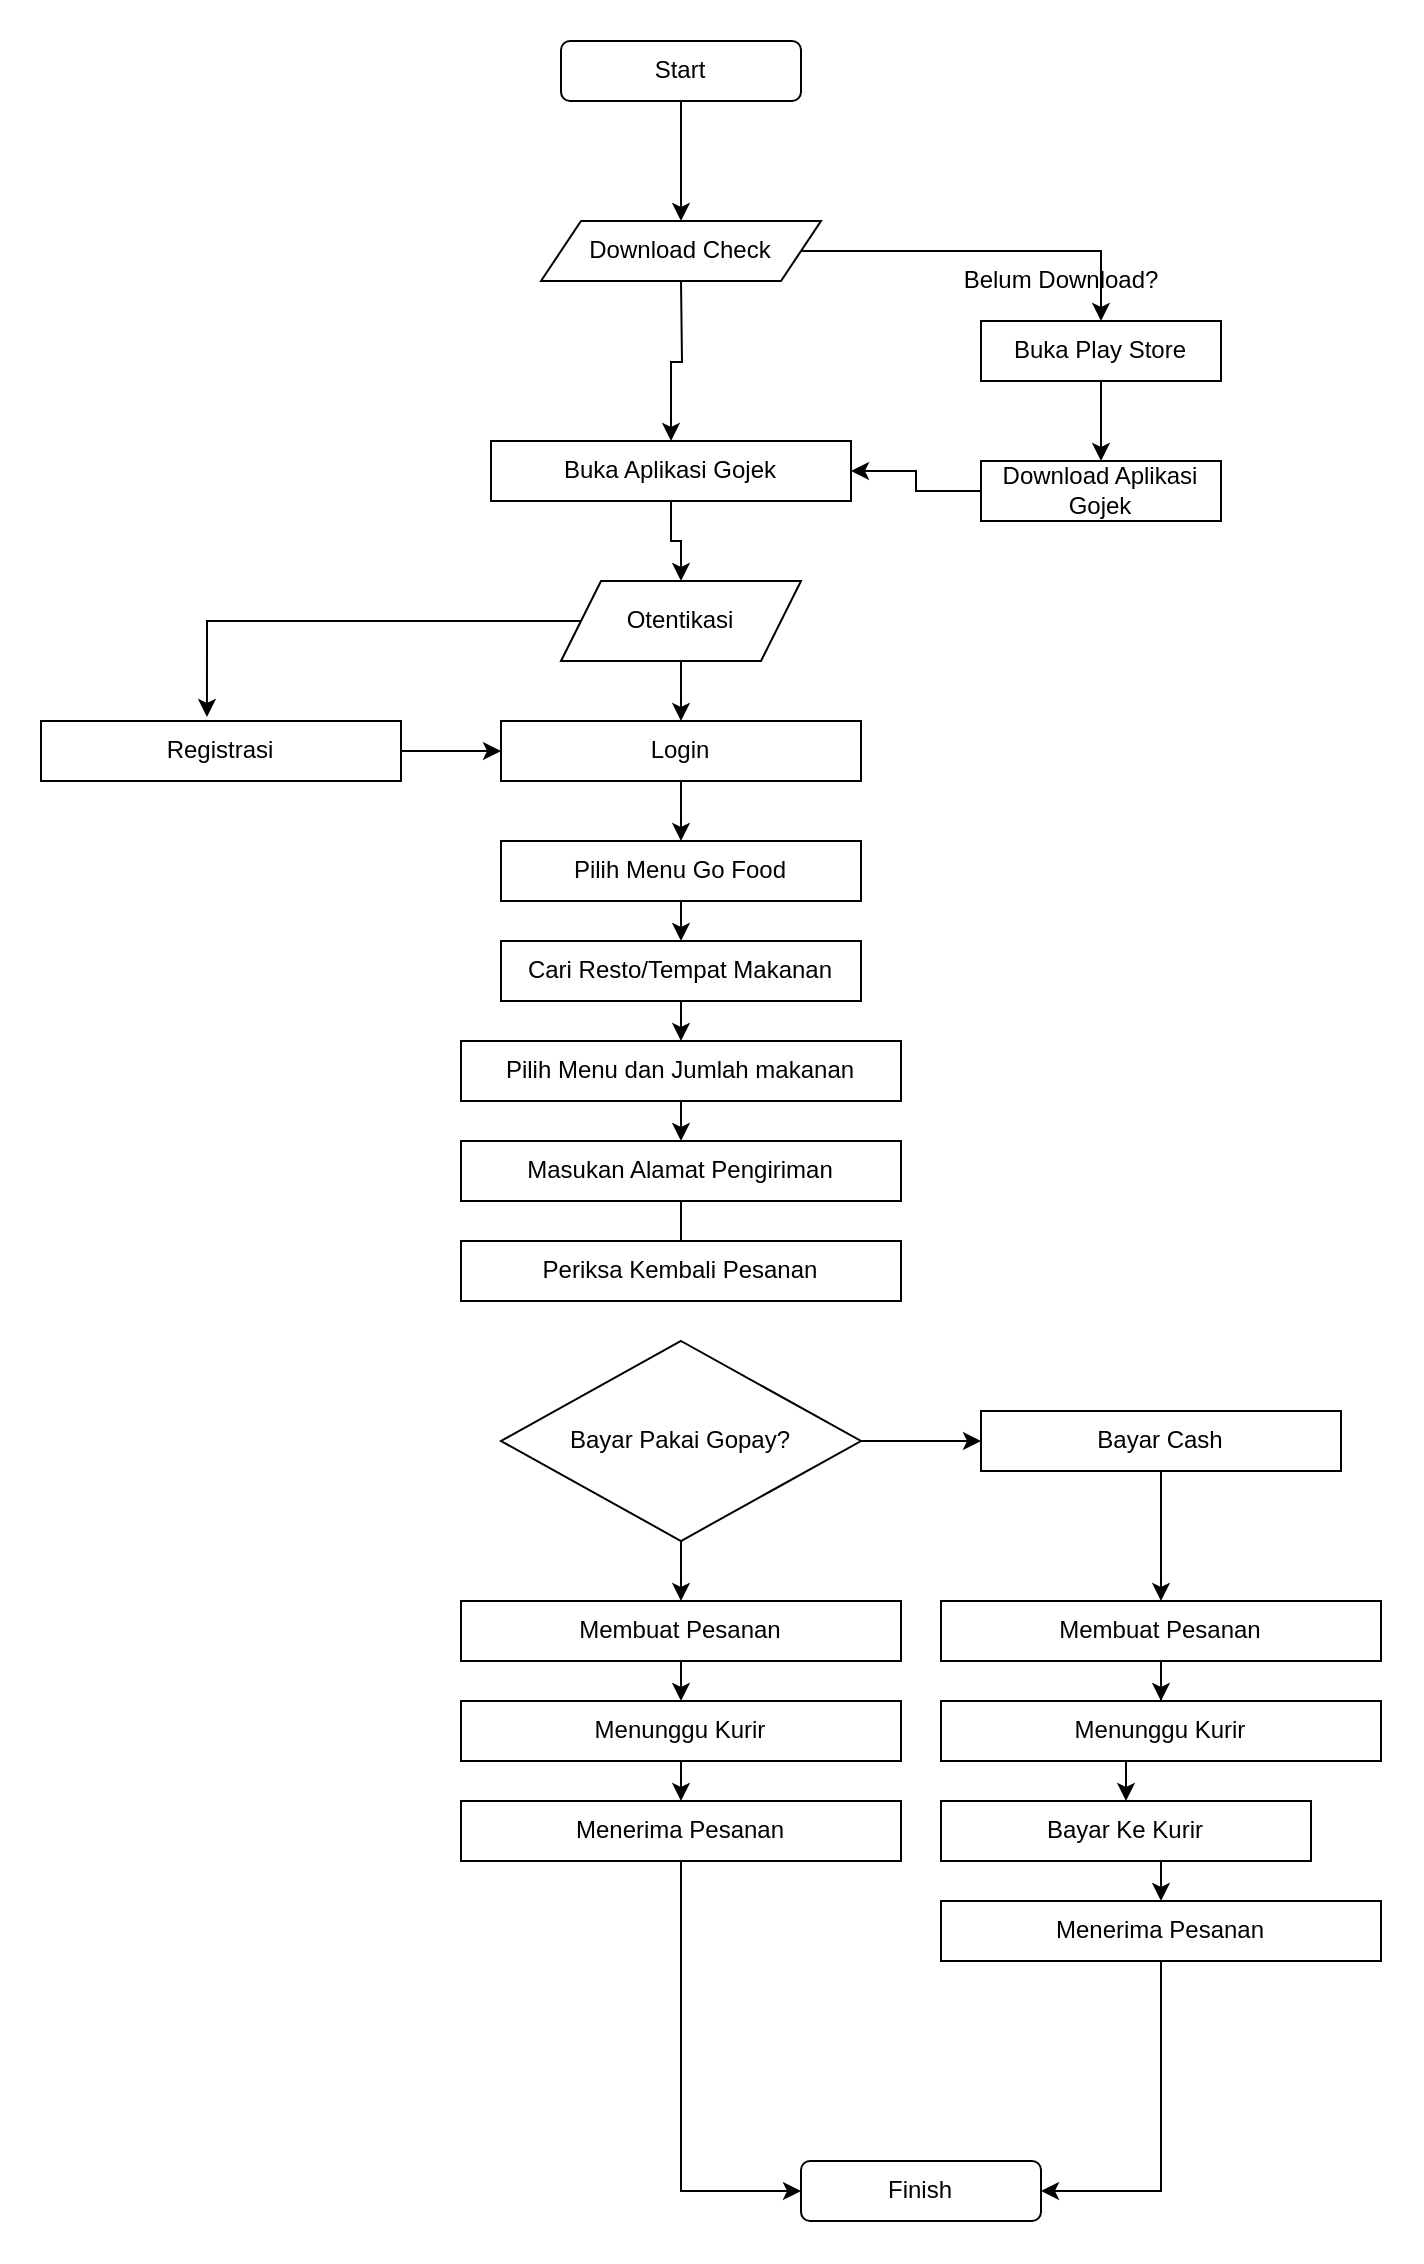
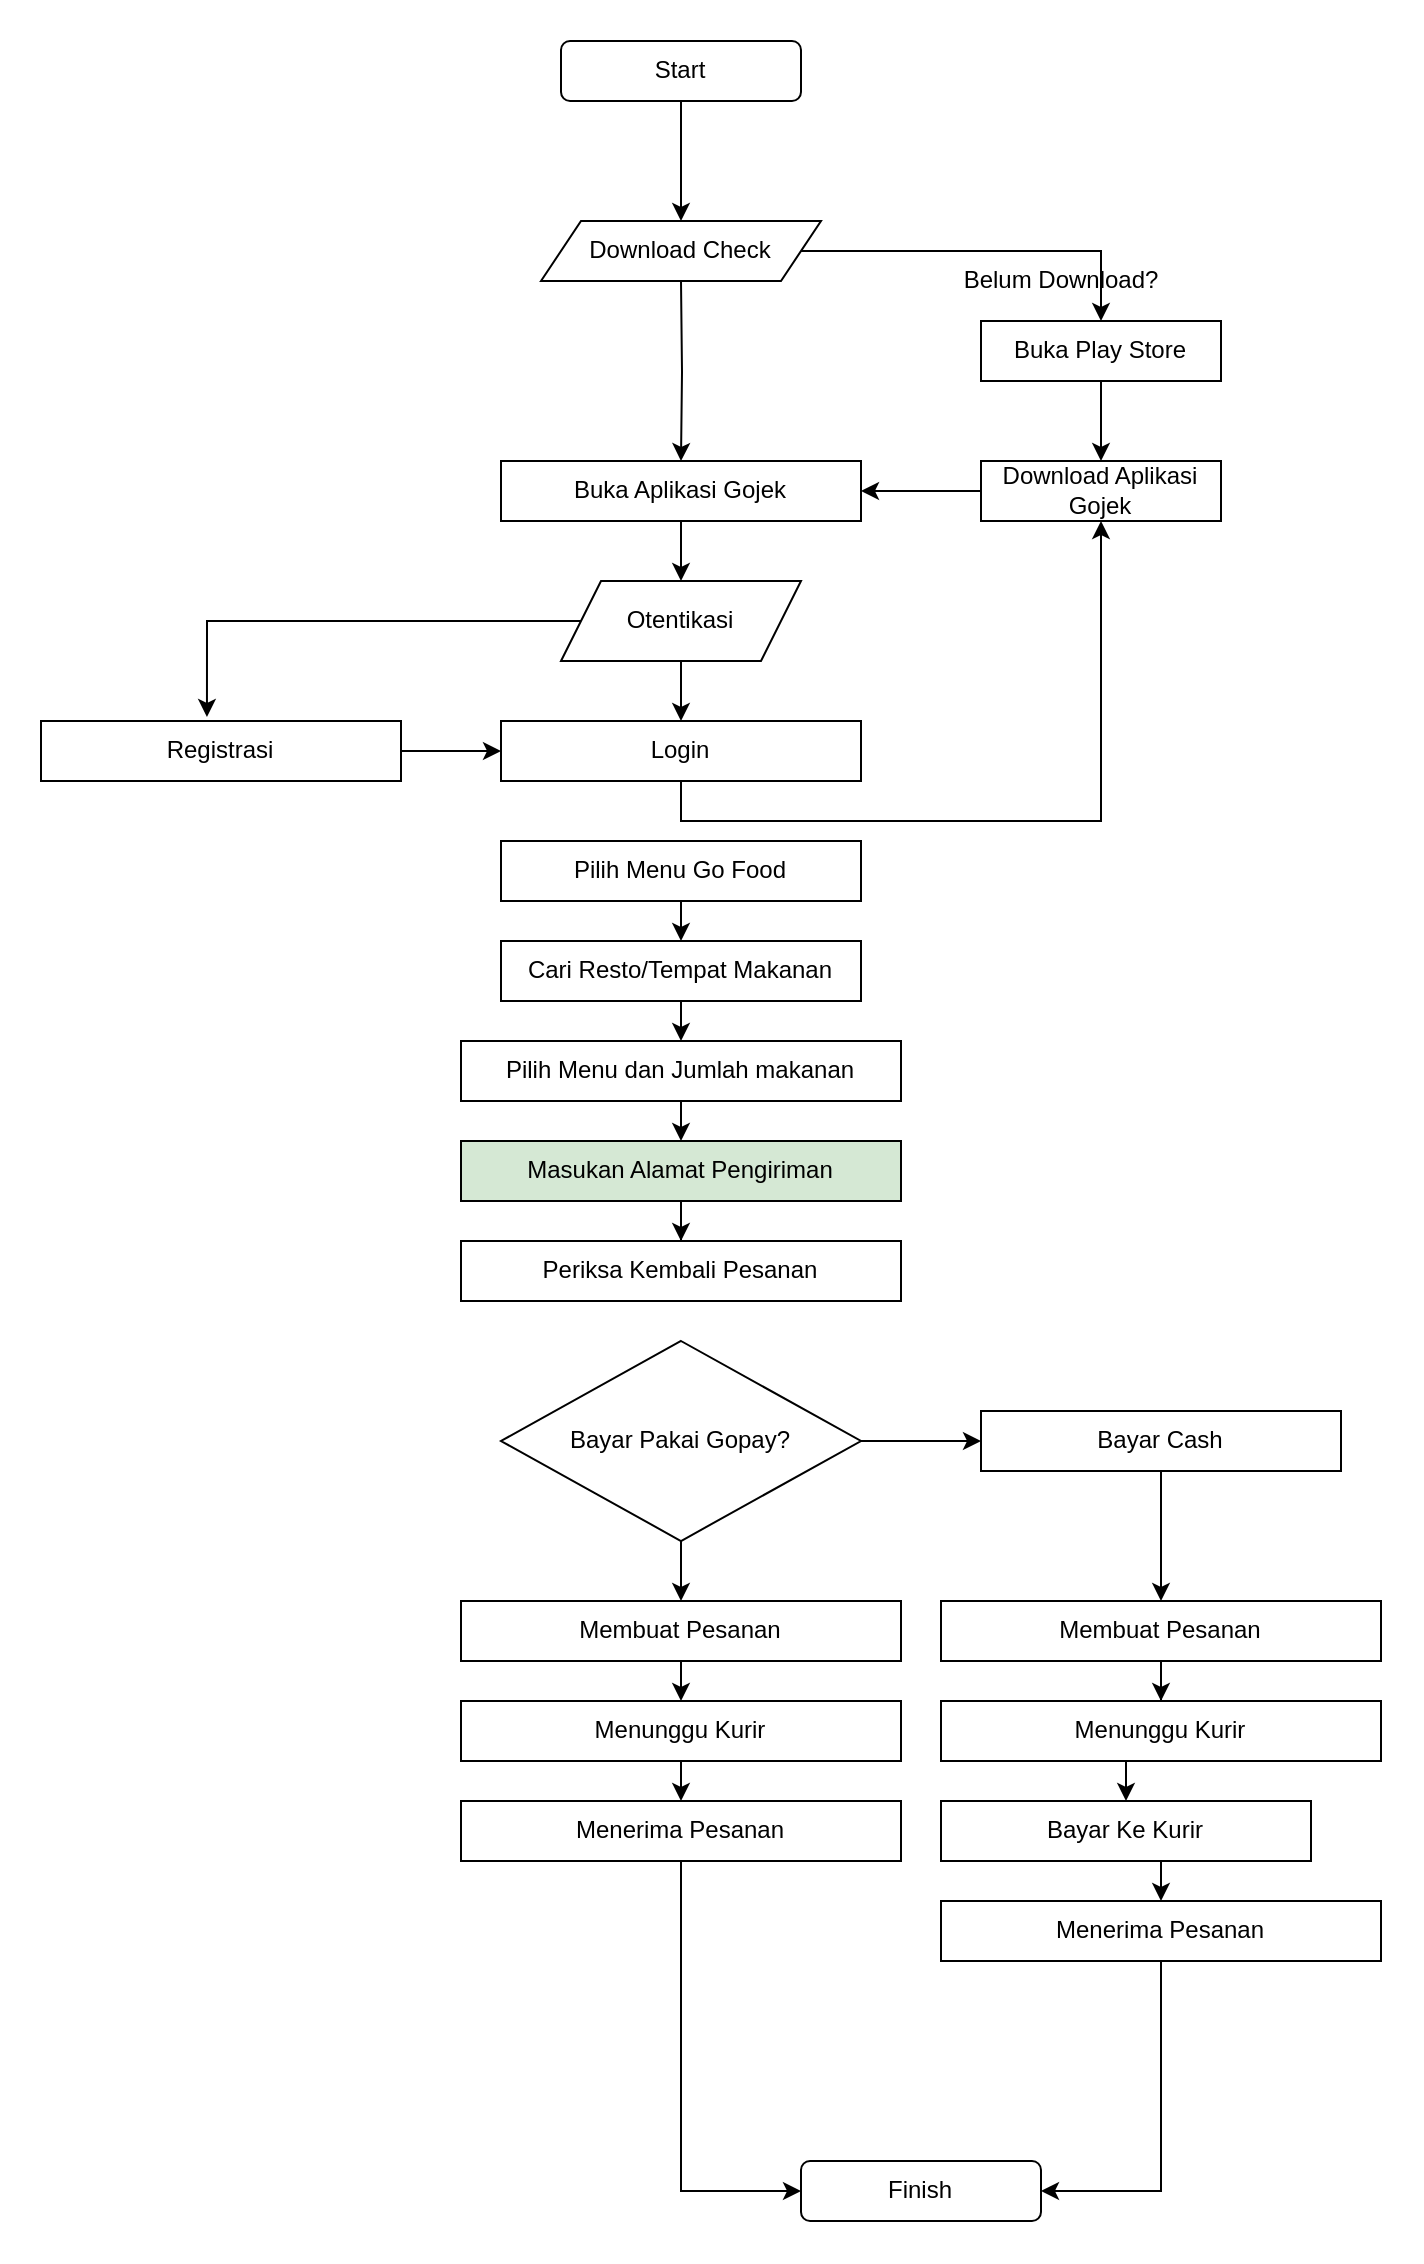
  <mxCell id="0" />
  <mxCell id="1" parent="0" />
  <mxCell id="2" style="edgeStyle=orthogonalEdgeStyle;rounded=0;orthogonalLoop=1;jettySize=auto;html=1;exitX=0.5;exitY=1;exitDx=0;exitDy=0;" edge="1" parent="1" source="3"><mxGeometry relative="1" as="geometry"><mxPoint x="340" y="110" as="targetPoint" /></mxGeometry></mxCell>
  <mxCell id="3" value="Start" style="rounded=1;whiteSpace=wrap;html=1;" vertex="1" parent="1"><mxGeometry x="280" y="20" width="120" height="30" as="geometry" /></mxCell>
  <mxCell id="4" style="edgeStyle=orthogonalEdgeStyle;rounded=0;orthogonalLoop=1;jettySize=auto;html=1;exitX=0.5;exitY=1;exitDx=0;exitDy=0;" edge="1" parent="1" target="9"><mxGeometry relative="1" as="geometry"><mxPoint x="340" y="140" as="sourcePoint" /></mxGeometry></mxCell>
  <mxCell id="5" style="edgeStyle=orthogonalEdgeStyle;rounded=0;orthogonalLoop=1;jettySize=auto;html=1;exitX=1;exitY=0.5;exitDx=0;exitDy=0;" edge="1" parent="1" source="25"><mxGeometry relative="1" as="geometry"><mxPoint x="550" y="160" as="targetPoint" /><mxPoint x="430" y="135" as="sourcePoint" /><Array as="points"><mxPoint x="550" y="125" /></Array></mxGeometry></mxCell>
  <mxCell id="6" style="edgeStyle=orthogonalEdgeStyle;rounded=0;orthogonalLoop=1;jettySize=auto;html=1;exitX=0.5;exitY=1;exitDx=0;exitDy=0;startArrow=none;" edge="1" parent="1" source="26" target="16"><mxGeometry relative="1" as="geometry" /></mxCell>
  <mxCell id="7" style="edgeStyle=orthogonalEdgeStyle;rounded=0;orthogonalLoop=1;jettySize=auto;html=1;exitX=0.5;exitY=1;exitDx=0;exitDy=0;entryX=0.461;entryY=-0.067;entryDx=0;entryDy=0;entryPerimeter=0;startArrow=none;" edge="1" parent="1" source="26" target="18"><mxGeometry relative="1" as="geometry"><Array as="points"><mxPoint x="340" y="310" /><mxPoint x="103" y="310" /></Array></mxGeometry></mxCell>
  <mxCell id="8" value="" style="edgeStyle=orthogonalEdgeStyle;rounded=0;orthogonalLoop=1;jettySize=auto;html=1;" edge="1" parent="1" source="9" target="26"><mxGeometry relative="1" as="geometry" /></mxCell>
- <mxCell id="9" value="Buka Aplikasi Gojek" style="rounded=0;whiteSpace=wrap;html=1;" vertex="1" parent="1"><mxGeometry x="245" y="220" width="180" height="30" as="geometry" /></mxCell>
+ <mxCell id="9" value="Buka Aplikasi Gojek" style="rounded=0;whiteSpace=wrap;html=1;" vertex="1" parent="1"><mxGeometry x="250" y="230" width="180" height="30" as="geometry" /></mxCell>
  <mxCell id="10" value="Belum Download?" style="text;html=1;align=center;verticalAlign=middle;resizable=0;points=[];autosize=1;strokeColor=none;fillColor=none;" vertex="1" parent="1"><mxGeometry x="475" y="130" width="110" height="20" as="geometry" /></mxCell>
  <mxCell id="11" style="edgeStyle=orthogonalEdgeStyle;rounded=0;orthogonalLoop=1;jettySize=auto;html=1;exitX=0.5;exitY=1;exitDx=0;exitDy=0;entryX=0.5;entryY=0;entryDx=0;entryDy=0;" edge="1" parent="1" source="12" target="14"><mxGeometry relative="1" as="geometry" /></mxCell>
  <mxCell id="12" value="Buka Play Store" style="rounded=0;whiteSpace=wrap;html=1;" vertex="1" parent="1"><mxGeometry x="490" y="160" width="120" height="30" as="geometry" /></mxCell>
  <mxCell id="13" style="edgeStyle=orthogonalEdgeStyle;rounded=0;orthogonalLoop=1;jettySize=auto;html=1;exitX=0;exitY=0.5;exitDx=0;exitDy=0;entryX=1;entryY=0.5;entryDx=0;entryDy=0;" edge="1" parent="1" source="14" target="9"><mxGeometry relative="1" as="geometry" /></mxCell>
  <mxCell id="14" value="Download Aplikasi Gojek" style="rounded=0;whiteSpace=wrap;html=1;" vertex="1" parent="1"><mxGeometry x="490" y="230" width="120" height="30" as="geometry" /></mxCell>
- <mxCell id="15" style="edgeStyle=orthogonalEdgeStyle;rounded=0;orthogonalLoop=1;jettySize=auto;html=1;exitX=0.5;exitY=1;exitDx=0;exitDy=0;entryX=0.5;entryY=0;entryDx=0;entryDy=0;" edge="1" parent="1" source="16" target="20"><mxGeometry relative="1" as="geometry" /></mxCell>
+ <mxCell id="15" style="edgeStyle=orthogonalEdgeStyle;rounded=0;orthogonalLoop=1;jettySize=auto;html=1;exitX=0.5;exitY=1;exitDx=0;exitDy=0;" edge="1" parent="1" source="16" target="14"><mxGeometry relative="1" as="geometry" /></mxCell>
  <mxCell id="16" value="Login" style="rounded=0;whiteSpace=wrap;html=1;" vertex="1" parent="1"><mxGeometry x="250" y="360" width="180" height="30" as="geometry" /></mxCell>
  <mxCell id="17" style="edgeStyle=orthogonalEdgeStyle;rounded=0;orthogonalLoop=1;jettySize=auto;html=1;entryX=0;entryY=0.5;entryDx=0;entryDy=0;" edge="1" parent="1" source="18" target="16"><mxGeometry relative="1" as="geometry" /></mxCell>
  <mxCell id="18" value="Registrasi" style="rounded=0;whiteSpace=wrap;html=1;" vertex="1" parent="1"><mxGeometry x="20" y="360" width="180" height="30" as="geometry" /></mxCell>
  <mxCell id="19" style="edgeStyle=orthogonalEdgeStyle;rounded=0;orthogonalLoop=1;jettySize=auto;html=1;exitX=0.5;exitY=1;exitDx=0;exitDy=0;entryX=0.5;entryY=0;entryDx=0;entryDy=0;" edge="1" parent="1" source="20" target="22"><mxGeometry relative="1" as="geometry" /></mxCell>
  <mxCell id="20" value="Pilih Menu Go Food" style="rounded=0;whiteSpace=wrap;html=1;" vertex="1" parent="1"><mxGeometry x="250" y="420" width="180" height="30" as="geometry" /></mxCell>
  <mxCell id="21" style="edgeStyle=orthogonalEdgeStyle;rounded=0;orthogonalLoop=1;jettySize=auto;html=1;exitX=0.5;exitY=1;exitDx=0;exitDy=0;entryX=0.5;entryY=0;entryDx=0;entryDy=0;" edge="1" parent="1" source="22" target="24"><mxGeometry relative="1" as="geometry" /></mxCell>
  <mxCell id="22" value="Cari Resto/Tempat Makanan" style="rounded=0;whiteSpace=wrap;html=1;" vertex="1" parent="1"><mxGeometry x="250" y="470" width="180" height="30" as="geometry" /></mxCell>
  <mxCell id="23" style="edgeStyle=orthogonalEdgeStyle;rounded=0;orthogonalLoop=1;jettySize=auto;html=1;exitX=0.5;exitY=1;exitDx=0;exitDy=0;entryX=0.5;entryY=0;entryDx=0;entryDy=0;" edge="1" parent="1" source="24" target="28"><mxGeometry relative="1" as="geometry" /></mxCell>
  <mxCell id="24" value="Pilih Menu dan Jumlah makanan" style="rounded=0;whiteSpace=wrap;html=1;" vertex="1" parent="1"><mxGeometry x="230" y="520" width="220" height="30" as="geometry" /></mxCell>
  <mxCell id="25" value="Download Check" style="shape=parallelogram;perimeter=parallelogramPerimeter;whiteSpace=wrap;html=1;fixedSize=1;" vertex="1" parent="1"><mxGeometry x="270" y="110" width="140" height="30" as="geometry" /></mxCell>
  <mxCell id="26" value="Otentikasi" style="shape=parallelogram;perimeter=parallelogramPerimeter;whiteSpace=wrap;html=1;fixedSize=1;" vertex="1" parent="1"><mxGeometry x="280" y="290" width="120" height="40" as="geometry" /></mxCell>
- <mxCell id="27" value="" style="edgeStyle=orthogonalEdgeStyle;rounded=0;orthogonalLoop=1;jettySize=auto;html=1;endArrow=none;" edge="1" parent="1" source="28" target="29"><mxGeometry relative="1" as="geometry" /></mxCell>
- <mxCell id="28" value="Masukan Alamat Pengiriman" style="rounded=0;whiteSpace=wrap;html=1;" vertex="1" parent="1"><mxGeometry x="230" y="570" width="220" height="30" as="geometry" /></mxCell>
+ <mxCell id="27" value="" style="edgeStyle=orthogonalEdgeStyle;rounded=0;orthogonalLoop=1;jettySize=auto;html=1;" edge="1" parent="1" source="28" target="29"><mxGeometry relative="1" as="geometry" /></mxCell>
+ <mxCell id="28" value="Masukan Alamat Pengiriman" style="rounded=0;whiteSpace=wrap;html=1;fillColor=#d5e8d4;" vertex="1" parent="1"><mxGeometry x="230" y="570" width="220" height="30" as="geometry" /></mxCell>
  <mxCell id="29" value="Periksa Kembali Pesanan" style="rounded=0;whiteSpace=wrap;html=1;" vertex="1" parent="1"><mxGeometry x="230" y="620" width="220" height="30" as="geometry" /></mxCell>
  <mxCell id="30" style="edgeStyle=orthogonalEdgeStyle;rounded=0;orthogonalLoop=1;jettySize=auto;html=1;exitX=1;exitY=0.5;exitDx=0;exitDy=0;entryX=0;entryY=0.5;entryDx=0;entryDy=0;" edge="1" parent="1" source="32" target="34"><mxGeometry relative="1" as="geometry" /></mxCell>
  <mxCell id="31" style="edgeStyle=orthogonalEdgeStyle;rounded=0;orthogonalLoop=1;jettySize=auto;html=1;exitX=0.5;exitY=1;exitDx=0;exitDy=0;entryX=0.5;entryY=0;entryDx=0;entryDy=0;" edge="1" parent="1" source="32" target="37"><mxGeometry relative="1" as="geometry" /></mxCell>
  <mxCell id="32" value="Bayar Pakai Gopay?" style="rhombus;whiteSpace=wrap;html=1;" vertex="1" parent="1"><mxGeometry x="250" y="670" width="180" height="100" as="geometry" /></mxCell>
  <mxCell id="33" style="edgeStyle=orthogonalEdgeStyle;rounded=0;orthogonalLoop=1;jettySize=auto;html=1;exitX=0.5;exitY=1;exitDx=0;exitDy=0;" edge="1" parent="1" source="34" target="39"><mxGeometry relative="1" as="geometry" /></mxCell>
  <mxCell id="34" value="Bayar Cash" style="rounded=0;whiteSpace=wrap;html=1;" vertex="1" parent="1"><mxGeometry x="490" y="705" width="180" height="30" as="geometry" /></mxCell>
  <mxCell id="35" style="edgeStyle=orthogonalEdgeStyle;rounded=0;orthogonalLoop=1;jettySize=auto;html=1;exitX=0.5;exitY=1;exitDx=0;exitDy=0;" edge="1" parent="1" source="32" target="32"><mxGeometry relative="1" as="geometry" /></mxCell>
  <mxCell id="36" style="edgeStyle=orthogonalEdgeStyle;rounded=0;orthogonalLoop=1;jettySize=auto;html=1;exitX=0.5;exitY=1;exitDx=0;exitDy=0;entryX=0.5;entryY=0;entryDx=0;entryDy=0;" edge="1" parent="1" source="37" target="41"><mxGeometry relative="1" as="geometry" /></mxCell>
  <mxCell id="37" value="Membuat Pesanan" style="rounded=0;whiteSpace=wrap;html=1;" vertex="1" parent="1"><mxGeometry x="230" y="800" width="220" height="30" as="geometry" /></mxCell>
  <mxCell id="38" style="edgeStyle=orthogonalEdgeStyle;rounded=0;orthogonalLoop=1;jettySize=auto;html=1;exitX=0.5;exitY=1;exitDx=0;exitDy=0;" edge="1" parent="1" source="39" target="43"><mxGeometry relative="1" as="geometry" /></mxCell>
  <mxCell id="39" value="Membuat Pesanan" style="rounded=0;whiteSpace=wrap;html=1;" vertex="1" parent="1"><mxGeometry x="470" y="800" width="220" height="30" as="geometry" /></mxCell>
  <mxCell id="40" style="edgeStyle=orthogonalEdgeStyle;rounded=0;orthogonalLoop=1;jettySize=auto;html=1;exitX=0.5;exitY=1;exitDx=0;exitDy=0;entryX=0.5;entryY=0;entryDx=0;entryDy=0;" edge="1" parent="1" source="41" target="45"><mxGeometry relative="1" as="geometry" /></mxCell>
  <mxCell id="41" value="Menunggu Kurir" style="rounded=0;whiteSpace=wrap;html=1;" vertex="1" parent="1"><mxGeometry x="230" y="850" width="220" height="30" as="geometry" /></mxCell>
  <mxCell id="42" style="edgeStyle=orthogonalEdgeStyle;rounded=0;orthogonalLoop=1;jettySize=auto;html=1;exitX=0.5;exitY=1;exitDx=0;exitDy=0;entryX=0.5;entryY=0;entryDx=0;entryDy=0;" edge="1" parent="1" source="43" target="47"><mxGeometry relative="1" as="geometry" /></mxCell>
  <mxCell id="43" value="Menunggu Kurir" style="rounded=0;whiteSpace=wrap;html=1;" vertex="1" parent="1"><mxGeometry x="470" y="850" width="220" height="30" as="geometry" /></mxCell>
  <mxCell id="44" style="edgeStyle=orthogonalEdgeStyle;rounded=0;orthogonalLoop=1;jettySize=auto;html=1;exitX=0.5;exitY=1;exitDx=0;exitDy=0;entryX=0;entryY=0.5;entryDx=0;entryDy=0;" edge="1" parent="1" source="45" target="50"><mxGeometry relative="1" as="geometry" /></mxCell>
  <mxCell id="45" value="Menerima Pesanan" style="rounded=0;whiteSpace=wrap;html=1;" vertex="1" parent="1"><mxGeometry x="230" y="900" width="220" height="30" as="geometry" /></mxCell>
  <mxCell id="46" style="edgeStyle=orthogonalEdgeStyle;rounded=0;orthogonalLoop=1;jettySize=auto;html=1;exitX=0.5;exitY=1;exitDx=0;exitDy=0;entryX=0.5;entryY=0;entryDx=0;entryDy=0;" edge="1" parent="1" source="47" target="49"><mxGeometry relative="1" as="geometry" /></mxCell>
  <mxCell id="47" value="Bayar Ke Kurir" style="rounded=0;whiteSpace=wrap;html=1;" vertex="1" parent="1"><mxGeometry x="470" y="900" width="185" height="30" as="geometry" /></mxCell>
  <mxCell id="48" style="edgeStyle=orthogonalEdgeStyle;rounded=0;orthogonalLoop=1;jettySize=auto;html=1;exitX=0.5;exitY=1;exitDx=0;exitDy=0;entryX=1;entryY=0.5;entryDx=0;entryDy=0;" edge="1" parent="1" source="49" target="50"><mxGeometry relative="1" as="geometry" /></mxCell>
  <mxCell id="49" value="Menerima Pesanan" style="rounded=0;whiteSpace=wrap;html=1;" vertex="1" parent="1"><mxGeometry x="470" y="950" width="220" height="30" as="geometry" /></mxCell>
  <mxCell id="50" value="Finish" style="rounded=1;whiteSpace=wrap;html=1;" vertex="1" parent="1"><mxGeometry x="400" y="1080" width="120" height="30" as="geometry" /></mxCell>
